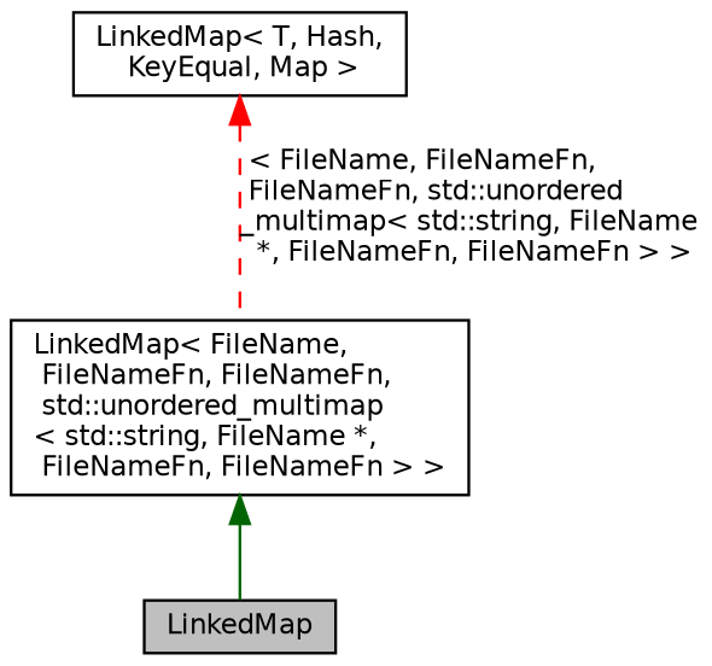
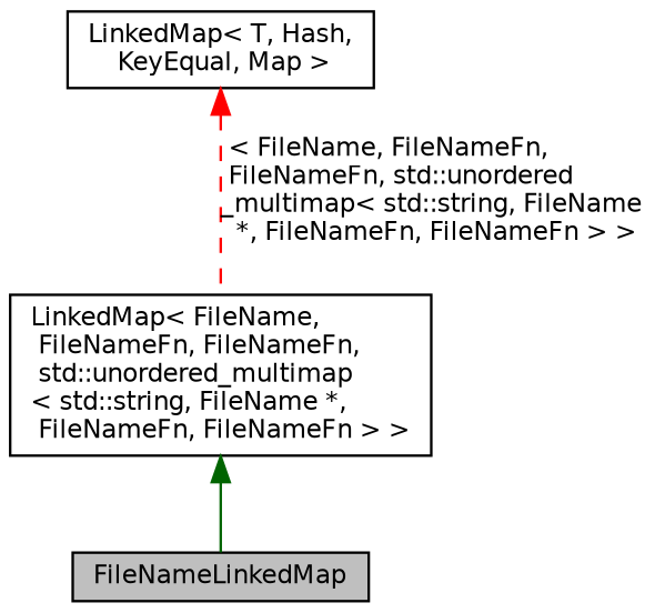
  digraph {
    rankdir=TB
    node [color=black fillcolor=white fontname=Helvetica fontsize=10 shape=record style=filled]
    edge [dir=back fontname=Helvetica fontsize=10 labelfontname=Helvetica labelfontsize=10]
-   n1 [fillcolor=grey75 fontcolor=black height=0.2 label=LinkedMap width=0.4]
+   n1 [fillcolor=grey75 fontcolor=black height=0.2 label=FileNameLinkedMap width=0.4]
    n2 [height=0.2 label="LinkedMap\< FileName,\l FileNameFn, FileNameFn,\l std::unordered_multimap\l\< std::string, FileName *,\l FileNameFn, FileNameFn \> \>" width=0.4]
    n3 [height=0.2 label="LinkedMap\< T, Hash,\l KeyEqual, Map \>" width=0.4]
    n2 -> n1 [color=darkgreen style=solid]
    n3 -> n2 [color=red label=" \< FileName, FileNameFn,\l FileNameFn, std::unordered\l_multimap\< std::string, FileName\l *, FileNameFn, FileNameFn \> \>" style=dashed]
  }
